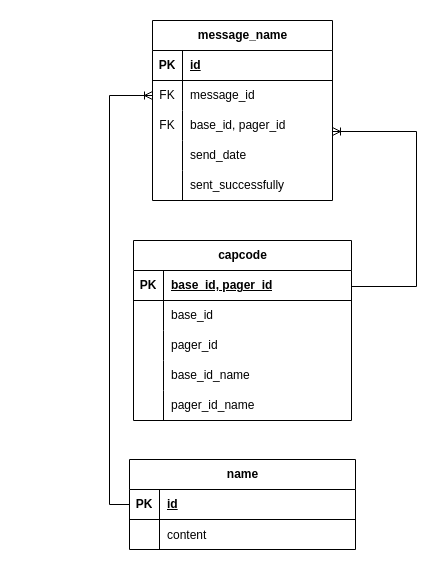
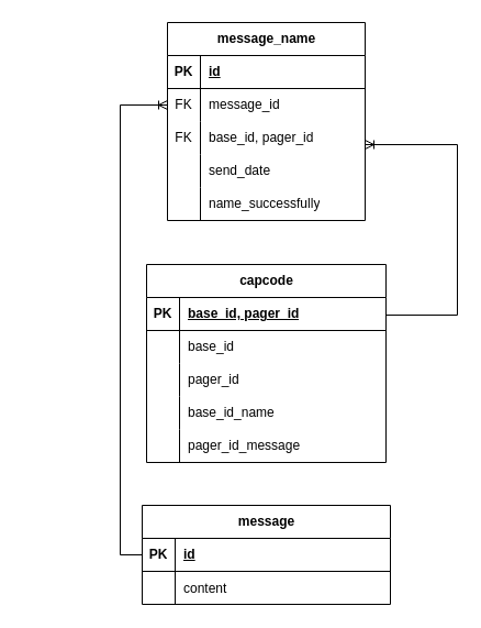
  <mxCell id="0" />
  <mxCell id="1" parent="0" />
  <mxCell id="2" value="capcode" style="shape=table;startSize=30;container=1;collapsible=1;childLayout=tableLayout;fixedRows=1;rowLines=0;fontStyle=1;align=center;resizeLast=1;html=1;" parent="1" vertex="1"><mxGeometry x="133" y="240" width="218" height="180" as="geometry" /></mxCell>
  <mxCell id="3" value="" style="shape=tableRow;horizontal=0;startSize=0;swimlaneHead=0;swimlaneBody=0;fillColor=none;collapsible=0;dropTarget=0;points=[[0,0.5],[1,0.5]];portConstraint=eastwest;top=0;left=0;right=0;bottom=1;" parent="2" vertex="1"><mxGeometry y="30" width="218" height="30" as="geometry" /></mxCell>
  <mxCell id="4" value="PK" style="shape=partialRectangle;connectable=0;fillColor=none;top=0;left=0;bottom=0;right=0;fontStyle=1;overflow=hidden;whiteSpace=wrap;html=1;" parent="3" vertex="1"><mxGeometry width="30" height="30" as="geometry"><mxRectangle width="30" height="30" as="alternateBounds" /></mxGeometry></mxCell>
  <mxCell id="5" value="base_id, pager_id" style="shape=partialRectangle;connectable=0;fillColor=none;top=0;left=0;bottom=0;right=0;align=left;spacingLeft=6;fontStyle=5;overflow=hidden;whiteSpace=wrap;html=1;" parent="3" vertex="1"><mxGeometry x="30" width="188" height="30" as="geometry"><mxRectangle width="188" height="30" as="alternateBounds" /></mxGeometry></mxCell>
  <mxCell id="6" value="" style="shape=tableRow;horizontal=0;startSize=0;swimlaneHead=0;swimlaneBody=0;fillColor=none;collapsible=0;dropTarget=0;points=[[0,0.5],[1,0.5]];portConstraint=eastwest;top=0;left=0;right=0;bottom=0;" parent="2" vertex="1"><mxGeometry y="60" width="218" height="30" as="geometry" /></mxCell>
  <mxCell id="7" value="" style="shape=partialRectangle;connectable=0;fillColor=none;top=0;left=0;bottom=0;right=0;editable=1;overflow=hidden;whiteSpace=wrap;html=1;" parent="6" vertex="1"><mxGeometry width="30" height="30" as="geometry"><mxRectangle width="30" height="30" as="alternateBounds" /></mxGeometry></mxCell>
  <mxCell id="8" value="base_id" style="shape=partialRectangle;connectable=0;fillColor=none;top=0;left=0;bottom=0;right=0;align=left;spacingLeft=6;overflow=hidden;whiteSpace=wrap;html=1;" parent="6" vertex="1"><mxGeometry x="30" width="188" height="30" as="geometry"><mxRectangle width="188" height="30" as="alternateBounds" /></mxGeometry></mxCell>
  <mxCell id="9" value="" style="shape=tableRow;horizontal=0;startSize=0;swimlaneHead=0;swimlaneBody=0;fillColor=none;collapsible=0;dropTarget=0;points=[[0,0.5],[1,0.5]];portConstraint=eastwest;top=0;left=0;right=0;bottom=0;" parent="2" vertex="1"><mxGeometry y="90" width="218" height="30" as="geometry" /></mxCell>
  <mxCell id="10" value="" style="shape=partialRectangle;connectable=0;fillColor=none;top=0;left=0;bottom=0;right=0;editable=1;overflow=hidden;whiteSpace=wrap;html=1;" parent="9" vertex="1"><mxGeometry width="30" height="30" as="geometry"><mxRectangle width="30" height="30" as="alternateBounds" /></mxGeometry></mxCell>
  <mxCell id="11" value="pager_id" style="shape=partialRectangle;connectable=0;fillColor=none;top=0;left=0;bottom=0;right=0;align=left;spacingLeft=6;overflow=hidden;whiteSpace=wrap;html=1;" parent="9" vertex="1"><mxGeometry x="30" width="188" height="30" as="geometry"><mxRectangle width="188" height="30" as="alternateBounds" /></mxGeometry></mxCell>
  <mxCell id="12" value="" style="shape=tableRow;horizontal=0;startSize=0;swimlaneHead=0;swimlaneBody=0;fillColor=none;collapsible=0;dropTarget=0;points=[[0,0.5],[1,0.5]];portConstraint=eastwest;top=0;left=0;right=0;bottom=0;" parent="2" vertex="1"><mxGeometry y="120" width="218" height="30" as="geometry" /></mxCell>
  <mxCell id="13" value="" style="shape=partialRectangle;connectable=0;fillColor=none;top=0;left=0;bottom=0;right=0;editable=1;overflow=hidden;whiteSpace=wrap;html=1;" parent="12" vertex="1"><mxGeometry width="30" height="30" as="geometry"><mxRectangle width="30" height="30" as="alternateBounds" /></mxGeometry></mxCell>
  <mxCell id="14" value="base_id_name" style="shape=partialRectangle;connectable=0;fillColor=none;top=0;left=0;bottom=0;right=0;align=left;spacingLeft=6;overflow=hidden;whiteSpace=wrap;html=1;" parent="12" vertex="1"><mxGeometry x="30" width="188" height="30" as="geometry"><mxRectangle width="188" height="30" as="alternateBounds" /></mxGeometry></mxCell>
  <mxCell id="15" value="" style="shape=tableRow;horizontal=0;startSize=0;swimlaneHead=0;swimlaneBody=0;fillColor=none;collapsible=0;dropTarget=0;points=[[0,0.5],[1,0.5]];portConstraint=eastwest;top=0;left=0;right=0;bottom=0;" parent="2" vertex="1"><mxGeometry y="150" width="218" height="30" as="geometry" /></mxCell>
  <mxCell id="16" value="" style="shape=partialRectangle;connectable=0;fillColor=none;top=0;left=0;bottom=0;right=0;editable=1;overflow=hidden;whiteSpace=wrap;html=1;" parent="15" vertex="1"><mxGeometry width="30" height="30" as="geometry"><mxRectangle width="30" height="30" as="alternateBounds" /></mxGeometry></mxCell>
- <mxCell id="17" value="pager_id_name" style="shape=partialRectangle;connectable=0;fillColor=none;top=0;left=0;bottom=0;right=0;align=left;spacingLeft=6;overflow=hidden;whiteSpace=wrap;html=1;" parent="15" vertex="1"><mxGeometry x="30" width="188" height="30" as="geometry"><mxRectangle width="188" height="30" as="alternateBounds" /></mxGeometry></mxCell>
- <mxCell id="18" value="name" style="shape=table;startSize=30;container=1;collapsible=1;childLayout=tableLayout;fixedRows=1;rowLines=0;fontStyle=1;align=center;resizeLast=1;html=1;" parent="1" vertex="1"><mxGeometry x="129" y="459" width="226" height="90" as="geometry" /></mxCell>
+ <mxCell id="17" value="pager_id_message" style="shape=partialRectangle;connectable=0;fillColor=none;top=0;left=0;bottom=0;right=0;align=left;spacingLeft=6;overflow=hidden;whiteSpace=wrap;html=1;" parent="15" vertex="1"><mxGeometry x="30" width="188" height="30" as="geometry"><mxRectangle width="188" height="30" as="alternateBounds" /></mxGeometry></mxCell>
+ <mxCell id="18" value="message" style="shape=table;startSize=30;container=1;collapsible=1;childLayout=tableLayout;fixedRows=1;rowLines=0;fontStyle=1;align=center;resizeLast=1;html=1;" parent="1" vertex="1"><mxGeometry x="129" y="459" width="226" height="90" as="geometry" /></mxCell>
  <mxCell id="19" value="" style="shape=tableRow;horizontal=0;startSize=0;swimlaneHead=0;swimlaneBody=0;fillColor=none;collapsible=0;dropTarget=0;points=[[0,0.5],[1,0.5]];portConstraint=eastwest;top=0;left=0;right=0;bottom=1;" parent="18" vertex="1"><mxGeometry y="30" width="226" height="30" as="geometry" /></mxCell>
  <mxCell id="20" value="PK" style="shape=partialRectangle;connectable=0;fillColor=none;top=0;left=0;bottom=0;right=0;fontStyle=1;overflow=hidden;whiteSpace=wrap;html=1;" parent="19" vertex="1"><mxGeometry width="30" height="30" as="geometry"><mxRectangle width="30" height="30" as="alternateBounds" /></mxGeometry></mxCell>
  <mxCell id="21" value="id" style="shape=partialRectangle;connectable=0;fillColor=none;top=0;left=0;bottom=0;right=0;align=left;spacingLeft=6;fontStyle=5;overflow=hidden;whiteSpace=wrap;html=1;" parent="19" vertex="1"><mxGeometry x="30" width="196" height="30" as="geometry"><mxRectangle width="196" height="30" as="alternateBounds" /></mxGeometry></mxCell>
  <mxCell id="22" value="" style="shape=tableRow;horizontal=0;startSize=0;swimlaneHead=0;swimlaneBody=0;fillColor=none;collapsible=0;dropTarget=0;points=[[0,0.5],[1,0.5]];portConstraint=eastwest;top=0;left=0;right=0;bottom=0;" parent="18" vertex="1"><mxGeometry y="60" width="226" height="30" as="geometry" /></mxCell>
  <mxCell id="23" value="" style="shape=partialRectangle;connectable=0;fillColor=none;top=0;left=0;bottom=0;right=0;editable=1;overflow=hidden;" parent="22" vertex="1"><mxGeometry width="30" height="30" as="geometry"><mxRectangle width="30" height="30" as="alternateBounds" /></mxGeometry></mxCell>
  <mxCell id="24" value="content" style="shape=partialRectangle;connectable=0;fillColor=none;top=0;left=0;bottom=0;right=0;align=left;spacingLeft=6;overflow=hidden;" parent="22" vertex="1"><mxGeometry x="30" width="196" height="30" as="geometry"><mxRectangle width="196" height="30" as="alternateBounds" /></mxGeometry></mxCell>
  <mxCell id="25" value="" style="shape=tableRow;horizontal=0;startSize=0;swimlaneHead=0;swimlaneBody=0;fillColor=none;collapsible=0;dropTarget=0;points=[[0,0.5],[1,0.5]];portConstraint=eastwest;top=0;left=0;right=0;bottom=0;" parent="1" vertex="1"><mxGeometry x="20" y="398" width="218" height="30" as="geometry" /></mxCell>
  <mxCell id="26" value="" style="shape=partialRectangle;connectable=0;fillColor=none;top=0;left=0;bottom=0;right=0;editable=1;overflow=hidden;whiteSpace=wrap;html=1;" parent="25" vertex="1"><mxGeometry width="30" height="30" as="geometry"><mxRectangle width="30" height="30" as="alternateBounds" /></mxGeometry></mxCell>
  <mxCell id="27" value="message_name" style="shape=table;startSize=30;container=1;collapsible=1;childLayout=tableLayout;fixedRows=1;rowLines=0;fontStyle=1;align=center;resizeLast=1;html=1;" parent="1" vertex="1"><mxGeometry x="152" y="20" width="180" height="180" as="geometry" /></mxCell>
  <mxCell id="28" value="" style="shape=tableRow;horizontal=0;startSize=0;swimlaneHead=0;swimlaneBody=0;fillColor=none;collapsible=0;dropTarget=0;points=[[0,0.5],[1,0.5]];portConstraint=eastwest;top=0;left=0;right=0;bottom=1;" parent="27" vertex="1"><mxGeometry y="30" width="180" height="30" as="geometry" /></mxCell>
  <mxCell id="29" value="PK" style="shape=partialRectangle;connectable=0;fillColor=none;top=0;left=0;bottom=0;right=0;fontStyle=1;overflow=hidden;whiteSpace=wrap;html=1;" parent="28" vertex="1"><mxGeometry width="30" height="30" as="geometry"><mxRectangle width="30" height="30" as="alternateBounds" /></mxGeometry></mxCell>
  <mxCell id="30" value="id" style="shape=partialRectangle;connectable=0;fillColor=none;top=0;left=0;bottom=0;right=0;align=left;spacingLeft=6;fontStyle=5;overflow=hidden;whiteSpace=wrap;html=1;" parent="28" vertex="1"><mxGeometry x="30" width="150" height="30" as="geometry"><mxRectangle width="150" height="30" as="alternateBounds" /></mxGeometry></mxCell>
  <mxCell id="31" value="" style="shape=tableRow;horizontal=0;startSize=0;swimlaneHead=0;swimlaneBody=0;fillColor=none;collapsible=0;dropTarget=0;points=[[0,0.5],[1,0.5]];portConstraint=eastwest;top=0;left=0;right=0;bottom=0;" parent="27" vertex="1"><mxGeometry y="60" width="180" height="30" as="geometry" /></mxCell>
  <mxCell id="32" value="FK" style="shape=partialRectangle;connectable=0;fillColor=none;top=0;left=0;bottom=0;right=0;editable=1;overflow=hidden;whiteSpace=wrap;html=1;" parent="31" vertex="1"><mxGeometry width="30" height="30" as="geometry"><mxRectangle width="30" height="30" as="alternateBounds" /></mxGeometry></mxCell>
  <mxCell id="33" value="message_id" style="shape=partialRectangle;connectable=0;fillColor=none;top=0;left=0;bottom=0;right=0;align=left;spacingLeft=6;overflow=hidden;whiteSpace=wrap;html=1;" parent="31" vertex="1"><mxGeometry x="30" width="150" height="30" as="geometry"><mxRectangle width="150" height="30" as="alternateBounds" /></mxGeometry></mxCell>
  <mxCell id="34" value="" style="shape=tableRow;horizontal=0;startSize=0;swimlaneHead=0;swimlaneBody=0;fillColor=none;collapsible=0;dropTarget=0;points=[[0,0.5],[1,0.5]];portConstraint=eastwest;top=0;left=0;right=0;bottom=0;" parent="27" vertex="1"><mxGeometry y="90" width="180" height="30" as="geometry" /></mxCell>
  <mxCell id="35" value="FK" style="shape=partialRectangle;connectable=0;fillColor=none;top=0;left=0;bottom=0;right=0;editable=1;overflow=hidden;whiteSpace=wrap;html=1;" parent="34" vertex="1"><mxGeometry width="30" height="30" as="geometry"><mxRectangle width="30" height="30" as="alternateBounds" /></mxGeometry></mxCell>
  <mxCell id="36" value="base_id, pager_id" style="shape=partialRectangle;connectable=0;fillColor=none;top=0;left=0;bottom=0;right=0;align=left;spacingLeft=6;overflow=hidden;whiteSpace=wrap;html=1;" parent="34" vertex="1"><mxGeometry x="30" width="150" height="30" as="geometry"><mxRectangle width="150" height="30" as="alternateBounds" /></mxGeometry></mxCell>
  <mxCell id="37" value="" style="shape=tableRow;horizontal=0;startSize=0;swimlaneHead=0;swimlaneBody=0;fillColor=none;collapsible=0;dropTarget=0;points=[[0,0.5],[1,0.5]];portConstraint=eastwest;top=0;left=0;right=0;bottom=0;" parent="27" vertex="1"><mxGeometry y="120" width="180" height="30" as="geometry" /></mxCell>
  <mxCell id="38" value="" style="shape=partialRectangle;connectable=0;fillColor=none;top=0;left=0;bottom=0;right=0;editable=1;overflow=hidden;whiteSpace=wrap;html=1;" parent="37" vertex="1"><mxGeometry width="30" height="30" as="geometry"><mxRectangle width="30" height="30" as="alternateBounds" /></mxGeometry></mxCell>
  <mxCell id="39" value="send_date" style="shape=partialRectangle;connectable=0;fillColor=none;top=0;left=0;bottom=0;right=0;align=left;spacingLeft=6;overflow=hidden;whiteSpace=wrap;html=1;" parent="37" vertex="1"><mxGeometry x="30" width="150" height="30" as="geometry"><mxRectangle width="150" height="30" as="alternateBounds" /></mxGeometry></mxCell>
  <mxCell id="40" value="" style="shape=tableRow;horizontal=0;startSize=0;swimlaneHead=0;swimlaneBody=0;fillColor=none;collapsible=0;dropTarget=0;points=[[0,0.5],[1,0.5]];portConstraint=eastwest;top=0;left=0;right=0;bottom=0;" parent="27" vertex="1"><mxGeometry y="150" width="180" height="30" as="geometry" /></mxCell>
  <mxCell id="41" value="" style="shape=partialRectangle;connectable=0;fillColor=none;top=0;left=0;bottom=0;right=0;editable=1;overflow=hidden;whiteSpace=wrap;html=1;" parent="40" vertex="1"><mxGeometry width="30" height="30" as="geometry"><mxRectangle width="30" height="30" as="alternateBounds" /></mxGeometry></mxCell>
- <mxCell id="42" value="sent_successfully" style="shape=partialRectangle;connectable=0;fillColor=none;top=0;left=0;bottom=0;right=0;align=left;spacingLeft=6;overflow=hidden;whiteSpace=wrap;html=1;" parent="40" vertex="1"><mxGeometry x="30" width="150" height="30" as="geometry"><mxRectangle width="150" height="30" as="alternateBounds" /></mxGeometry></mxCell>
+ <mxCell id="42" value="name_successfully" style="shape=partialRectangle;connectable=0;fillColor=none;top=0;left=0;bottom=0;right=0;align=left;spacingLeft=6;overflow=hidden;whiteSpace=wrap;html=1;" parent="40" vertex="1"><mxGeometry x="30" width="150" height="30" as="geometry"><mxRectangle width="150" height="30" as="alternateBounds" /></mxGeometry></mxCell>
  <mxCell id="43" style="edgeStyle=orthogonalEdgeStyle;rounded=0;orthogonalLoop=1;endArrow=ERoneToMany;jettySize=auto;html=1;exitX=1;exitY=0.5;exitDx=0;exitDy=0;" parent="1" source="3" target="34" edge="1"><mxGeometry relative="1" as="geometry"><mxPoint x="388" y="286.034" as="sourcePoint" /><mxPoint x="369" y="132" as="targetPoint" /><Array as="points"><mxPoint x="351" y="286" /><mxPoint x="416" y="286" /><mxPoint x="416" y="131" /></Array></mxGeometry></mxCell>
  <mxCell id="44" style="edgeStyle=orthogonalEdgeStyle;rounded=0;orthogonalLoop=1;endArrow=ERoneToMany;jettySize=auto;html=1;entryX=0;entryY=0.5;entryDx=0;entryDy=0;" parent="1" source="19" target="31" edge="1"><mxGeometry relative="1" as="geometry" /></mxCell>
